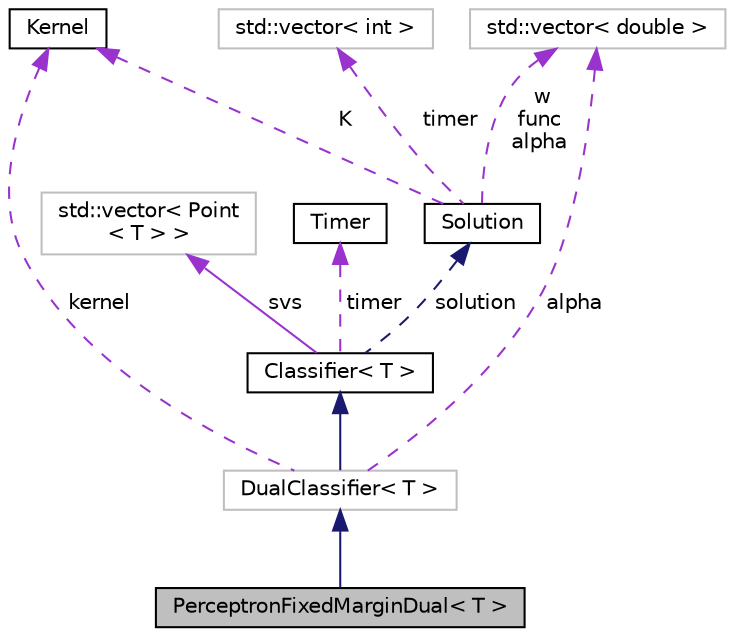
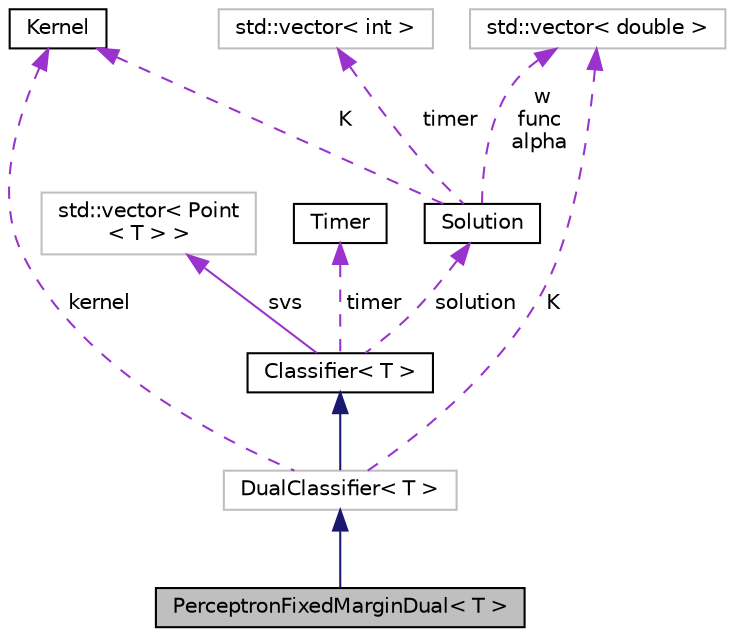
  digraph {
    node [color=black fillcolor=white fontname=Helvetica fontsize=10 shape=record style=filled]
    edge [color=darkorchid3 dir=back fontname=Helvetica fontsize=10 labelfontname=Helvetica labelfontsize=10 style=dashed]
    n1 [fillcolor=grey75 fontcolor=black height=0.2 label="PerceptronFixedMarginDual\< T \>" width=0.4]
    n2 [color=grey75 height=0.2 label="DualClassifier\< T \>" width=0.4]
    n3 [height=0.2 label="Classifier\< T \>" width=0.4]
    n4 [color=grey75 height=0.2 label="std::vector\< Point\l\< T \> \>" width=0.4]
    n5 [height=0.2 label=Solution width=0.4]
    n6 [color=grey75 height=0.2 label="std::vector\< int \>" width=0.4]
    n7 [height=0.2 label=Kernel width=0.4]
    n8 [color=grey75 height=0.2 label="std::vector\< double \>" width=0.4]
    n9 [height=0.2 label=Timer width=0.4]
    n2 -> n1 [color=midnightblue style=solid]
    n3 -> n2 [color=midnightblue style=solid]
    n4 -> n3 [label=" svs" style=solid]
-   n5 -> n3 [color=midnightblue label=" solution"]
+   n5 -> n3 [label=" solution"]
    n6 -> n5 [label=" timer"]
    n7 -> n2 [label=" kernel"]
    n7 -> n5 [label=" K"]
-   n8 -> n2 [label=" alpha"]
+   n8 -> n2 [label=" K"]
    n8 -> n5 [label=" w\nfunc\nalpha"]
    n9 -> n3 [label=" timer"]
  }
